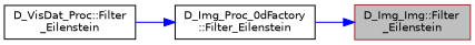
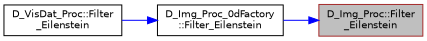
  digraph {
    rankdir=RL
    node [color=black fillcolor=white fontname=Helvetica fontsize=10 shape=record style=filled]
    edge [color=blue dir=back fontname=Helvetica fontsize=10 labelfontname=Helvetica labelfontsize=10 style=solid]
-   n1 [color=brown fillcolor=grey75 fontcolor=black height=0.2 label="D_Img_Img::Filter\l_Eilenstein" width=0.4]
+   n1 [color=brown fillcolor=grey75 fontcolor=black height=0.2 label="D_Img_Proc::Filter\l_Eilenstein" width=0.4]
    n2 [height=0.2 label="D_Img_Proc_0dFactory\l::Filter_Eilenstein" width=0.4]
    n3 [height=0.2 label="D_VisDat_Proc::Filter\l_Eilenstein" width=0.4]
    n1 -> n2
    n2 -> n3
  }
